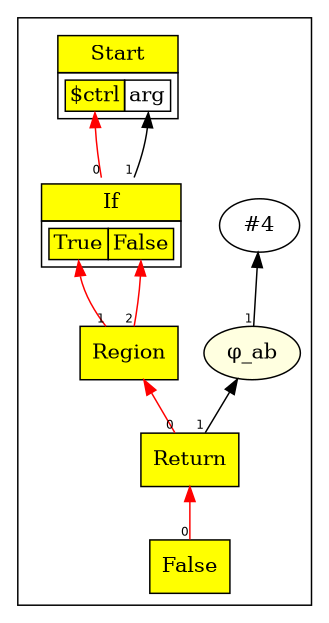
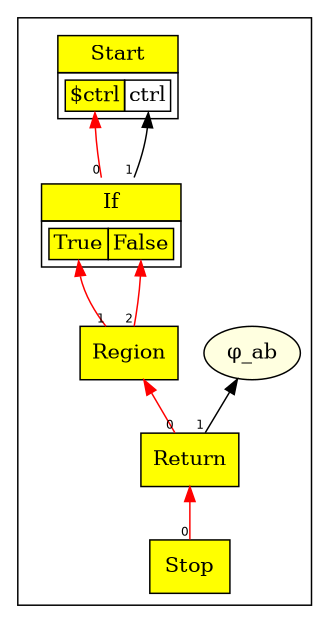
  digraph {
    concentrate=true
    ordering=in
    rankdir=BT
    node [shape=box style=filled]
    edge [color=red fontname=Helvetica fontsize=8 taillabel=1]
    n1 [fillcolor=yellow label=Region]
    n2 [fillcolor=lightyellow label="&phi;_ab" shape=""]
-   n3 [label=< 			<TABLE BORDER="0" CELLBORDER="1" CELLSPACING="0" CELLPADDING="4"> 			<TR><TD BGCOLOR="yellow">Start</TD></TR> 			<TR><TD> 				<TABLE BORDER="0" CELLBORDER="1" CELLSPACING="0"> 				<TR><TD PORT="p0" BGCOLOR="yellow">$ctrl</TD><TD PORT="p1">arg</TD></TR> 				</TABLE> 			</TD></TR> 			</TABLE>> shape=plaintext style=""]
-   n4 [fillcolor=yellow label=False]
+   n3 [label=< 			<TABLE BORDER="0" CELLBORDER="1" CELLSPACING="0" CELLPADDING="4"> 			<TR><TD BGCOLOR="yellow">Start</TD></TR> 			<TR><TD> 				<TABLE BORDER="0" CELLBORDER="1" CELLSPACING="0"> 				<TR><TD PORT="p0" BGCOLOR="yellow">$ctrl</TD><TD PORT="p1">ctrl</TD></TR> 				</TABLE> 			</TD></TR> 			</TABLE>> shape=plaintext style=""]
+   n4 [fillcolor=yellow label=Stop]
    n5 [label=< 			<TABLE BORDER="0" CELLBORDER="1" CELLSPACING="0" CELLPADDING="4"> 			<TR><TD BGCOLOR="yellow">If</TD></TR> 			<TR><TD> 				<TABLE BORDER="0" CELLBORDER="1" CELLSPACING="0"> 				<TR><TD PORT="p0" BGCOLOR="yellow">True</TD><TD PORT="p1" BGCOLOR="yellow">False</TD></TR> 				</TABLE> 			</TD></TR> 			</TABLE>> shape=plaintext style=""]
-   n6 [label="#4" shape="" style=""]
    n7 [fillcolor=yellow label=Return]
    subgraph cluster_1 {
      n3
      n4
      n5
-     n6
      n7
      subgraph sub_2 {
        rank=same
        n1
        n2
      }
    }
    n1 -> n5 [headport=p0]
    n1 -> n5 [headport=p1 taillabel=2]
-   n2 -> n6 [color=""]
    n4 -> n7 [taillabel=0]
    n5 -> n3 [headport=p0 taillabel=0]
    n5 -> n3 [headport=p1 color=""]
    n7 -> n1 [taillabel=0]
    n7 -> n2 [color=""]
  }
